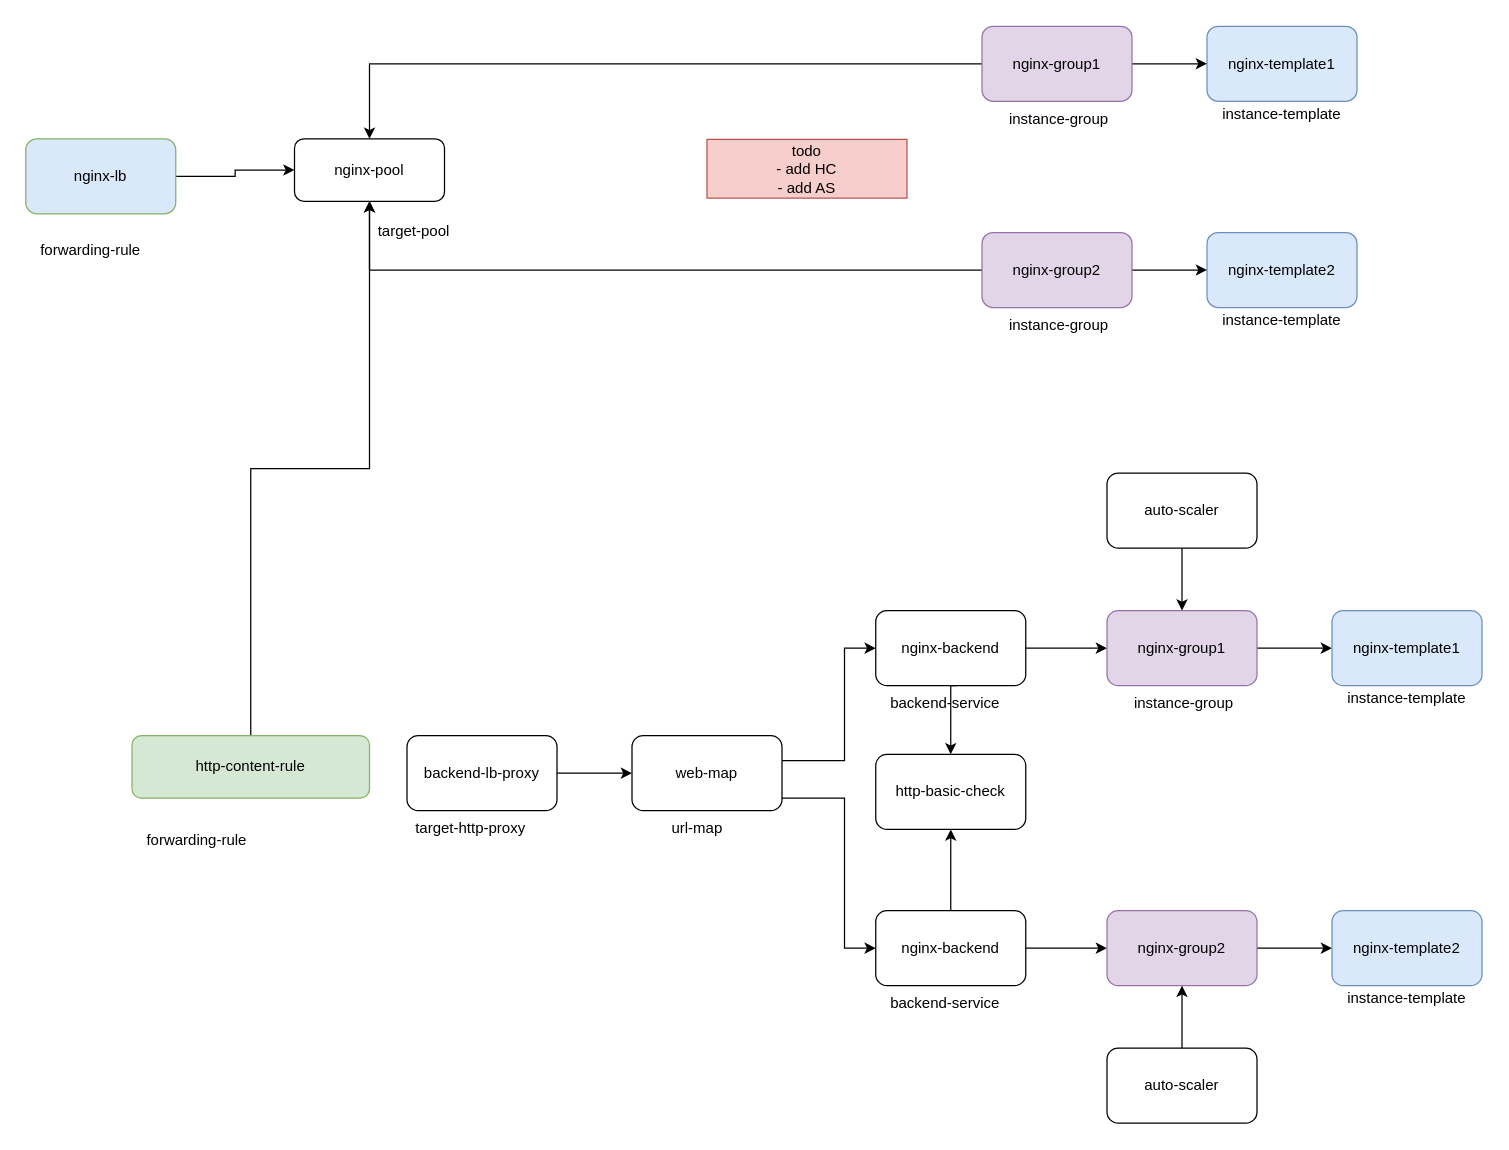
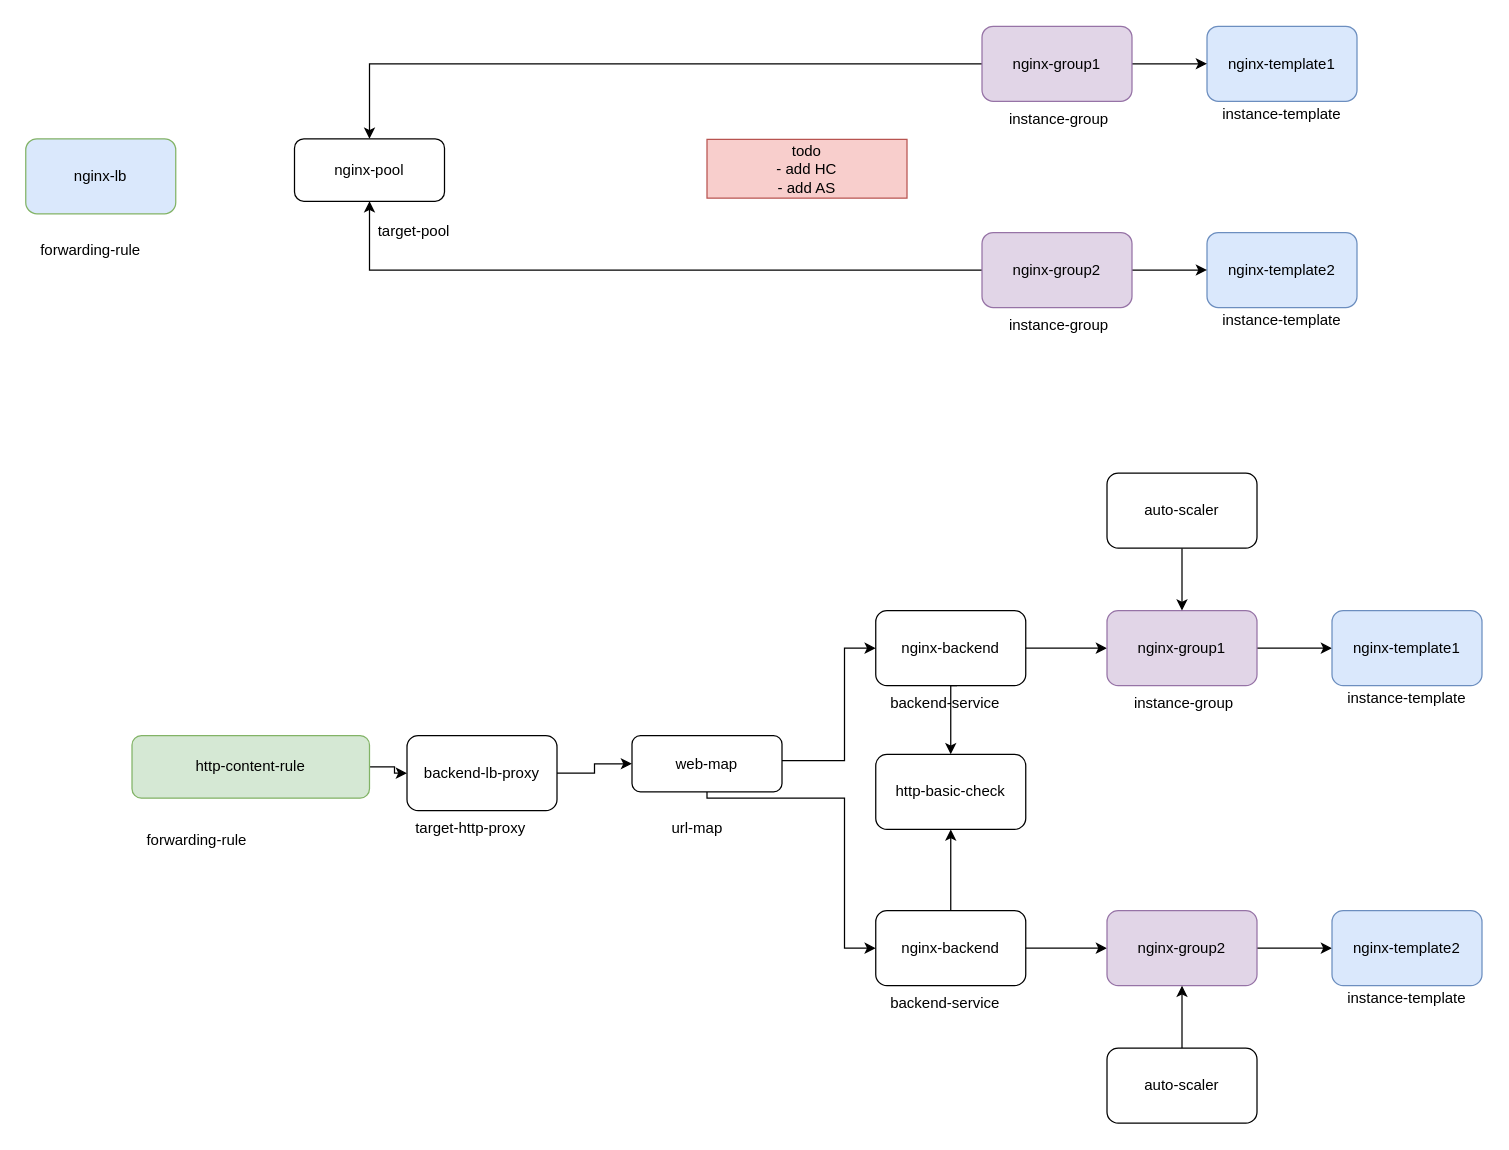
  <mxCell id="0" />
  <mxCell id="1" parent="0" />
  <mxCell id="2" value="&lt;span&gt;http-basic-check&lt;/span&gt;" style="rounded=1;whiteSpace=wrap;html=1;" parent="1" vertex="1"><mxGeometry x="700" y="603" width="120" height="60" as="geometry" /></mxCell>
  <mxCell id="3" style="edgeStyle=orthogonalEdgeStyle;orthogonalLoop=1;jettySize=auto;html=1;entryX=0;entryY=0.5;entryDx=0;entryDy=0;rounded=0;" parent="1" source="4" target="28" edge="1"><mxGeometry relative="1" as="geometry" /></mxCell>
  <mxCell id="4" value="&lt;span&gt;nginx-backend&lt;/span&gt;" style="rounded=1;whiteSpace=wrap;html=1;" parent="1" vertex="1"><mxGeometry x="700" y="488" width="120" height="60" as="geometry" /></mxCell>
  <mxCell id="5" style="edgeStyle=orthogonalEdgeStyle;rounded=0;orthogonalLoop=1;jettySize=auto;html=1;" parent="1" source="7" target="4" edge="1"><mxGeometry relative="1" as="geometry"><Array as="points"><mxPoint x="675" y="608" /><mxPoint x="675" y="518" /></Array></mxGeometry></mxCell>
  <mxCell id="6" style="edgeStyle=orthogonalEdgeStyle;rounded=0;orthogonalLoop=1;jettySize=auto;html=1;entryX=0;entryY=0.5;entryDx=0;entryDy=0;" parent="1" source="7" target="38" edge="1"><mxGeometry relative="1" as="geometry"><Array as="points"><mxPoint x="675" y="638" /><mxPoint x="675" y="758" /></Array></mxGeometry></mxCell>
- <mxCell id="7" value="&lt;span&gt;web-map&lt;/span&gt;&lt;br&gt;" style="rounded=1;whiteSpace=wrap;html=1;" parent="1" vertex="1"><mxGeometry x="505" y="588" width="120" height="60" as="geometry" /></mxCell>
+ <mxCell id="7" value="&lt;span&gt;web-map&lt;/span&gt;&lt;br&gt;" style="rounded=1;whiteSpace=wrap;html=1;" parent="1" vertex="1"><mxGeometry x="505" y="588" width="120" height="45" as="geometry" /></mxCell>
  <mxCell id="8" style="edgeStyle=orthogonalEdgeStyle;rounded=0;orthogonalLoop=1;jettySize=auto;html=1;entryX=0;entryY=0.5;entryDx=0;entryDy=0;" parent="1" source="9" target="7" edge="1"><mxGeometry relative="1" as="geometry" /></mxCell>
  <mxCell id="9" value="&lt;span&gt;backend-lb-proxy &lt;/span&gt;&lt;br&gt;" style="rounded=1;whiteSpace=wrap;html=1;" parent="1" vertex="1"><mxGeometry x="325" y="588" width="120" height="60" as="geometry" /></mxCell>
  <mxCell id="10" value="&lt;span&gt;nginx-template1&lt;/span&gt;" style="rounded=1;whiteSpace=wrap;html=1;fillColor=#dae8fc;strokeColor=#6c8ebf;" parent="1" vertex="1"><mxGeometry x="965" y="20.5" width="120" height="60" as="geometry" /></mxCell>
  <mxCell id="11" value="&lt;span&gt;instance-template&lt;/span&gt;" style="text;html=1;strokeColor=none;fillColor=none;align=center;verticalAlign=middle;whiteSpace=wrap;rounded=0;" parent="1" vertex="1"><mxGeometry x="975" y="80.5" width="100" height="20" as="geometry" /></mxCell>
  <mxCell id="12" value="&lt;span&gt;nginx-pool&lt;/span&gt;" style="rounded=1;whiteSpace=wrap;html=1;" parent="1" vertex="1"><mxGeometry x="235" y="110.5" width="120" height="50" as="geometry" /></mxCell>
  <mxCell id="13" value="target-pool" style="text;html=1;" parent="1" vertex="1"><mxGeometry x="300" y="170.5" width="60" height="30" as="geometry" /></mxCell>
  <mxCell id="14" style="edgeStyle=orthogonalEdgeStyle;rounded=0;orthogonalLoop=1;jettySize=auto;html=1;entryX=0;entryY=0.5;entryDx=0;entryDy=0;" parent="1" source="16" target="10" edge="1"><mxGeometry relative="1" as="geometry" /></mxCell>
  <mxCell id="15" style="edgeStyle=orthogonalEdgeStyle;rounded=0;orthogonalLoop=1;jettySize=auto;html=1;" parent="1" source="16" target="12" edge="1"><mxGeometry relative="1" as="geometry"><Array as="points"><mxPoint x="295" y="51" /></Array></mxGeometry></mxCell>
  <mxCell id="16" value="&lt;span&gt;nginx-group1&lt;/span&gt;" style="rounded=1;whiteSpace=wrap;html=1;fillColor=#e1d5e7;strokeColor=#9673a6;" parent="1" vertex="1"><mxGeometry x="785" y="20.5" width="120" height="60" as="geometry" /></mxCell>
  <mxCell id="17" value="instance-group" style="text;html=1;" parent="1" vertex="1"><mxGeometry x="805" y="80.5" width="100" height="30" as="geometry" /></mxCell>
- <mxCell id="18" style="edgeStyle=orthogonalEdgeStyle;rounded=0;orthogonalLoop=1;jettySize=auto;html=1;entryX=0;entryY=0.5;entryDx=0;entryDy=0;" parent="1" source="19" target="12" edge="1"><mxGeometry relative="1" as="geometry" /></mxCell>
  <mxCell id="19" value="&lt;span&gt;nginx-lb&lt;/span&gt;" style="rounded=1;whiteSpace=wrap;html=1;fillColor=#dae8fc;strokeColor=#82b366;" parent="1" vertex="1"><mxGeometry x="20" y="110.5" width="120" height="60" as="geometry" /></mxCell>
  <mxCell id="20" value="forwarding-rule" style="text;html=1;" parent="1" vertex="1"><mxGeometry x="30" y="185.5" width="90" height="30" as="geometry" /></mxCell>
  <mxCell id="21" value="&lt;span&gt;nginx-template2&lt;/span&gt;" style="rounded=1;whiteSpace=wrap;html=1;fillColor=#dae8fc;strokeColor=#6c8ebf;" parent="1" vertex="1"><mxGeometry x="965" y="185.5" width="120" height="60" as="geometry" /></mxCell>
  <mxCell id="22" value="&lt;span&gt;instance-template&lt;/span&gt;" style="text;html=1;strokeColor=none;fillColor=none;align=center;verticalAlign=middle;whiteSpace=wrap;rounded=0;" parent="1" vertex="1"><mxGeometry x="975" y="245.5" width="100" height="20" as="geometry" /></mxCell>
  <mxCell id="23" style="edgeStyle=orthogonalEdgeStyle;rounded=0;orthogonalLoop=1;jettySize=auto;html=1;entryX=0;entryY=0.5;entryDx=0;entryDy=0;" parent="1" source="25" target="21" edge="1"><mxGeometry relative="1" as="geometry" /></mxCell>
  <mxCell id="24" style="edgeStyle=orthogonalEdgeStyle;rounded=0;orthogonalLoop=1;jettySize=auto;html=1;entryX=0.5;entryY=1;entryDx=0;entryDy=0;" parent="1" source="25" target="12" edge="1"><mxGeometry relative="1" as="geometry" /></mxCell>
  <mxCell id="25" value="&lt;span&gt;nginx-group2&lt;/span&gt;" style="rounded=1;whiteSpace=wrap;html=1;fillColor=#e1d5e7;strokeColor=#9673a6;" parent="1" vertex="1"><mxGeometry x="785" y="185.5" width="120" height="60" as="geometry" /></mxCell>
  <mxCell id="26" value="instance-group" style="text;html=1;" parent="1" vertex="1"><mxGeometry x="805" y="245.5" width="100" height="30" as="geometry" /></mxCell>
  <mxCell id="27" style="edgeStyle=orthogonalEdgeStyle;rounded=0;orthogonalLoop=1;jettySize=auto;html=1;entryX=0;entryY=0.5;entryDx=0;entryDy=0;" parent="1" source="28" target="43" edge="1"><mxGeometry relative="1" as="geometry" /></mxCell>
  <mxCell id="28" value="&lt;span&gt;nginx-group1&lt;/span&gt;" style="rounded=1;whiteSpace=wrap;html=1;fillColor=#e1d5e7;strokeColor=#9673a6;" parent="1" vertex="1"><mxGeometry x="885" y="488" width="120" height="60" as="geometry" /></mxCell>
  <mxCell id="29" value="instance-group" style="text;html=1;" parent="1" vertex="1"><mxGeometry x="905" y="548" width="100" height="30" as="geometry" /></mxCell>
  <mxCell id="30" value="backend-service" style="text;html=1;" parent="1" vertex="1"><mxGeometry x="710" y="548" width="110" height="30" as="geometry" /></mxCell>
  <mxCell id="31" value="url-map" style="text;html=1;" parent="1" vertex="1"><mxGeometry x="535" y="648" width="70" height="30" as="geometry" /></mxCell>
  <mxCell id="32" value="target-http-proxy" style="text;html=1;" parent="1" vertex="1"><mxGeometry x="330" y="648" width="120" height="30" as="geometry" /></mxCell>
- <mxCell id="33" style="edgeStyle=orthogonalEdgeStyle;rounded=0;orthogonalLoop=1;jettySize=auto;html=1;" parent="1" source="34" target="12" edge="1"><mxGeometry relative="1" as="geometry" /></mxCell>
+ <mxCell id="33" style="edgeStyle=orthogonalEdgeStyle;rounded=0;orthogonalLoop=1;jettySize=auto;html=1;entryX=0;entryY=0.5;entryDx=0;entryDy=0;" parent="1" source="34" target="9" edge="1"><mxGeometry relative="1" as="geometry" /></mxCell>
  <mxCell id="34" value="&lt;span&gt;http-content-rule&lt;/span&gt;" style="rounded=1;whiteSpace=wrap;html=1;fillColor=#d5e8d4;strokeColor=#82b366;" parent="1" vertex="1"><mxGeometry x="105" y="588" width="190" height="50" as="geometry" /></mxCell>
  <mxCell id="35" value="forwarding-rule" style="text;html=1;" parent="1" vertex="1"><mxGeometry x="115" y="658" width="110" height="30" as="geometry" /></mxCell>
  <mxCell id="36" style="edgeStyle=orthogonalEdgeStyle;orthogonalLoop=1;jettySize=auto;html=1;entryX=0;entryY=0.5;entryDx=0;entryDy=0;rounded=0;" parent="1" source="38" target="40" edge="1"><mxGeometry relative="1" as="geometry" /></mxCell>
  <mxCell id="37" style="edgeStyle=orthogonalEdgeStyle;rounded=0;orthogonalLoop=1;jettySize=auto;html=1;entryX=0.5;entryY=1;entryDx=0;entryDy=0;" parent="1" source="38" target="2" edge="1"><mxGeometry relative="1" as="geometry" /></mxCell>
  <mxCell id="38" value="&lt;span&gt;nginx-backend&lt;/span&gt;" style="rounded=1;whiteSpace=wrap;html=1;" parent="1" vertex="1"><mxGeometry x="700" y="728" width="120" height="60" as="geometry" /></mxCell>
  <mxCell id="39" style="edgeStyle=orthogonalEdgeStyle;rounded=0;orthogonalLoop=1;jettySize=auto;html=1;" parent="1" source="40" target="45" edge="1"><mxGeometry relative="1" as="geometry" /></mxCell>
  <mxCell id="40" value="&lt;span&gt;nginx-group2&lt;/span&gt;" style="rounded=1;whiteSpace=wrap;html=1;fillColor=#e1d5e7;strokeColor=#9673a6;" parent="1" vertex="1"><mxGeometry x="885" y="728" width="120" height="60" as="geometry" /></mxCell>
  <mxCell id="41" value="backend-service" style="text;html=1;" parent="1" vertex="1"><mxGeometry x="710" y="788" width="110" height="30" as="geometry" /></mxCell>
  <mxCell id="42" style="edgeStyle=orthogonalEdgeStyle;rounded=0;orthogonalLoop=1;jettySize=auto;html=1;entryX=0.5;entryY=0;entryDx=0;entryDy=0;exitX=0.5;exitY=0;exitDx=0;exitDy=0;" parent="1" source="30" target="2" edge="1"><mxGeometry relative="1" as="geometry"><mxPoint x="770" y="738" as="sourcePoint" /><mxPoint x="770" y="673.333" as="targetPoint" /><Array as="points"><mxPoint x="760" y="548" /></Array></mxGeometry></mxCell>
  <mxCell id="43" value="&lt;span&gt;nginx-template1&lt;/span&gt;" style="rounded=1;whiteSpace=wrap;html=1;fillColor=#dae8fc;strokeColor=#6c8ebf;" parent="1" vertex="1"><mxGeometry x="1065" y="488" width="120" height="60" as="geometry" /></mxCell>
  <mxCell id="44" value="&lt;span&gt;instance-template&lt;/span&gt;" style="text;html=1;strokeColor=none;fillColor=none;align=center;verticalAlign=middle;whiteSpace=wrap;rounded=0;" parent="1" vertex="1"><mxGeometry x="1075" y="548" width="100" height="20" as="geometry" /></mxCell>
  <mxCell id="45" value="&lt;span&gt;nginx-template2&lt;/span&gt;" style="rounded=1;whiteSpace=wrap;html=1;fillColor=#dae8fc;strokeColor=#6c8ebf;" parent="1" vertex="1"><mxGeometry x="1065" y="728" width="120" height="60" as="geometry" /></mxCell>
  <mxCell id="46" value="&lt;span&gt;instance-template&lt;/span&gt;" style="text;html=1;strokeColor=none;fillColor=none;align=center;verticalAlign=middle;whiteSpace=wrap;rounded=0;" parent="1" vertex="1"><mxGeometry x="1075" y="788" width="100" height="20" as="geometry" /></mxCell>
  <mxCell id="47" style="edgeStyle=orthogonalEdgeStyle;rounded=0;orthogonalLoop=1;jettySize=auto;html=1;entryX=0.5;entryY=0;entryDx=0;entryDy=0;" edge="1" parent="1" source="48" target="28"><mxGeometry relative="1" as="geometry" /></mxCell>
  <mxCell id="48" value="auto-scaler" style="rounded=1;whiteSpace=wrap;html=1;" vertex="1" parent="1"><mxGeometry x="885" y="378" width="120" height="60" as="geometry" /></mxCell>
  <mxCell id="49" style="edgeStyle=orthogonalEdgeStyle;rounded=0;orthogonalLoop=1;jettySize=auto;html=1;entryX=0.5;entryY=1;entryDx=0;entryDy=0;" edge="1" parent="1" source="50" target="40"><mxGeometry relative="1" as="geometry" /></mxCell>
  <mxCell id="50" value="auto-scaler" style="rounded=1;whiteSpace=wrap;html=1;" vertex="1" parent="1"><mxGeometry x="885" y="838" width="120" height="60" as="geometry" /></mxCell>
  <mxCell id="51" value="todo &lt;br&gt;- add HC&lt;br&gt;- add AS&lt;br&gt;" style="text;html=1;strokeColor=#b85450;fillColor=#f8cecc;align=center;verticalAlign=middle;whiteSpace=wrap;rounded=0;" vertex="1" parent="1"><mxGeometry x="565" y="111" width="160" height="47" as="geometry" /></mxCell>
